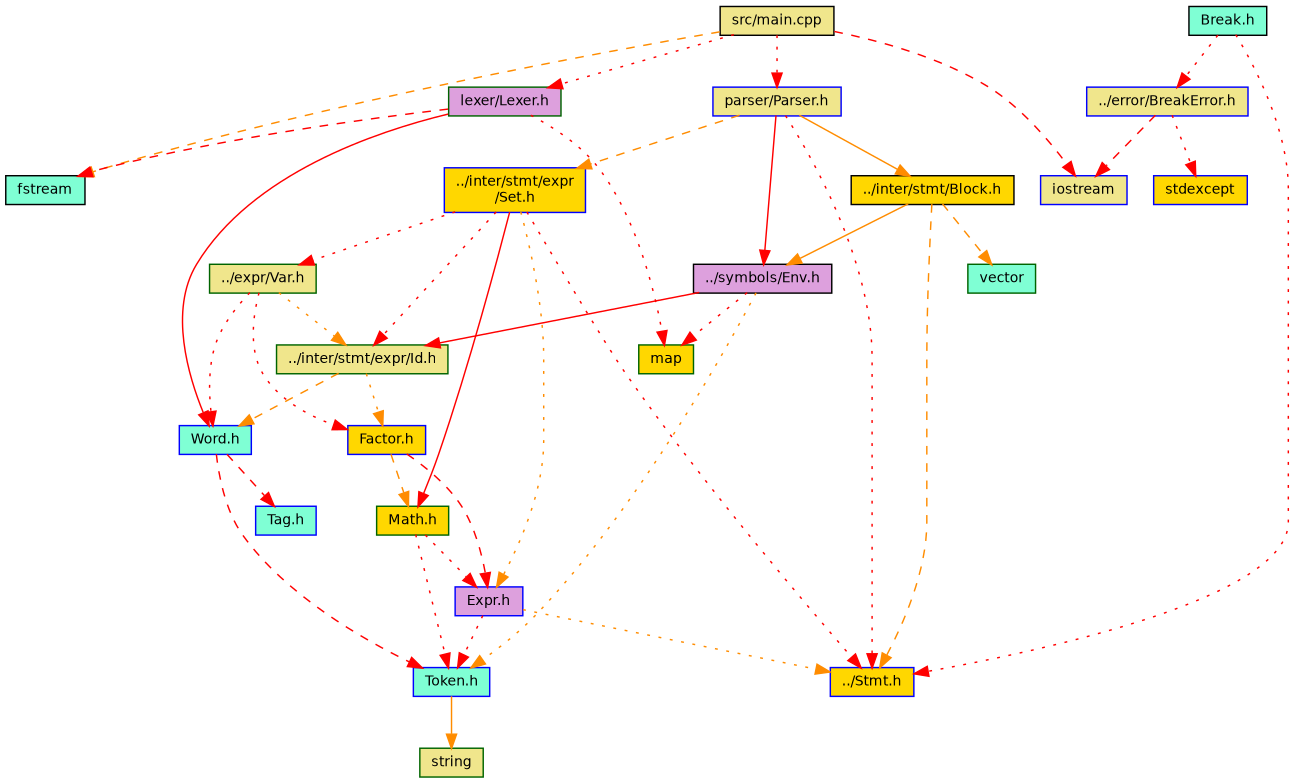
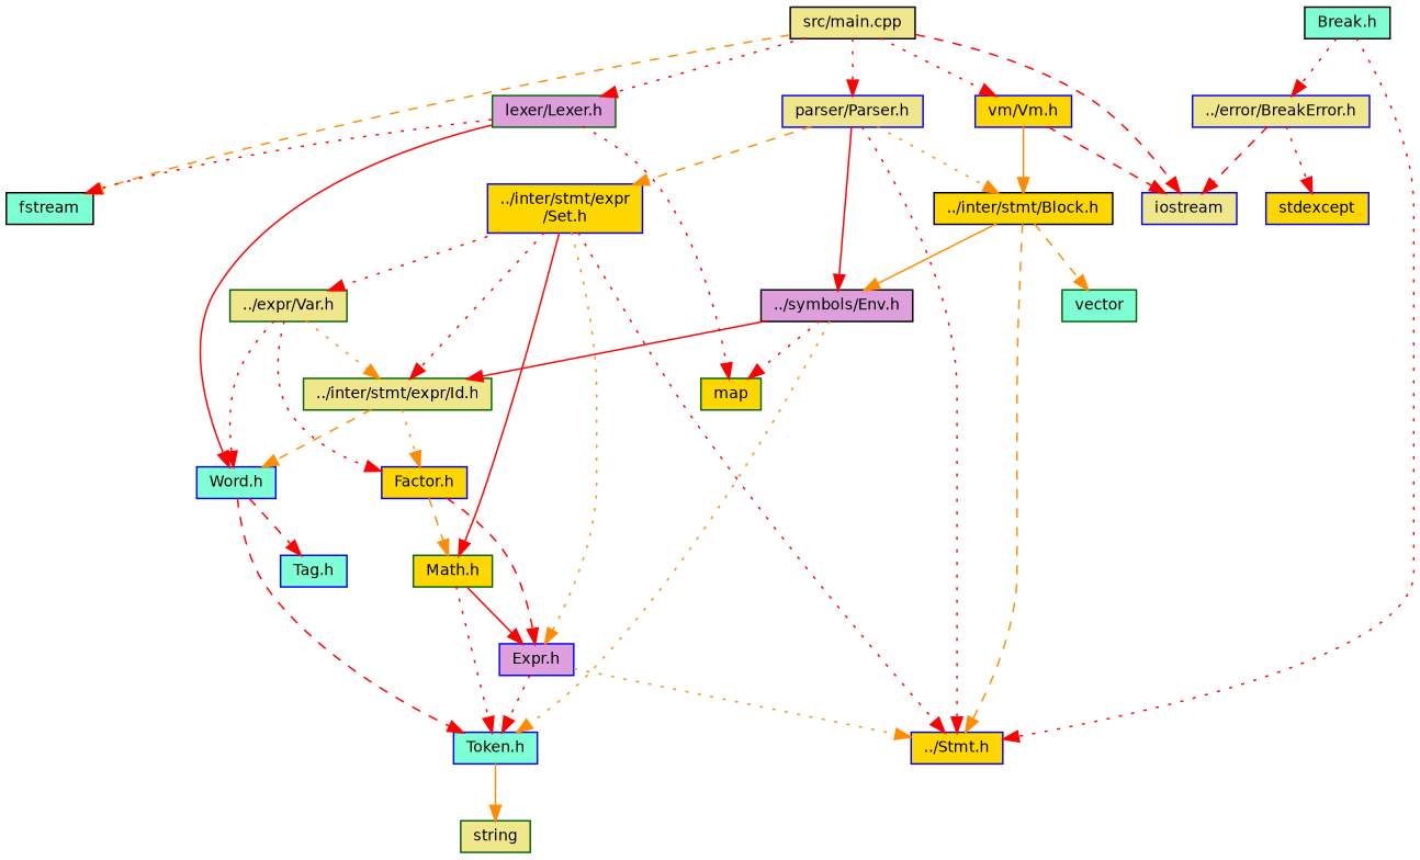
  digraph {
    node [color=blue fillcolor=gold fontname=Helvetica fontsize=10 shape=record style=filled]
    edge [color=red fontname=Helvetica fontsize=10 labelfontname=Helvetica labelfontsize=10 style=dotted]
    n1 [color=black fillcolor=khaki fontcolor=black height=0.2 label="src/main.cpp" width=0.4]
    n2 [fillcolor=khaki height=0.2 label=iostream width=0.4]
    n3 [color=darkgreen fillcolor=plum height=0.2 label="lexer/Lexer.h" width=0.4]
    n4 [fillcolor=khaki height=0.2 label="parser/Parser.h" width=0.4]
+   n5 [height=0.2 label="vm/Vm.h" width=0.4]
    n6 [color=black fillcolor=aquamarine height=0.2 label=fstream width=0.4]
    n7 [fillcolor=aquamarine height=0.2 label="Word.h" width=0.4]
    n8 [color=darkgreen height=0.2 label=map width=0.4]
    n9 [color=black fillcolor=plum height=0.2 label="../symbols/Env.h" width=0.4]
    n10 [height=0.2 label="../Stmt.h" width=0.4]
    n11 [color=black height=0.2 label="../inter/stmt/Block.h" width=0.4]
    n12 [height=0.2 label="../inter/stmt/expr\l/Set.h" width=0.4]
    n13 [fillcolor=aquamarine height=0.2 label="Token.h" width=0.4]
    n14 [fillcolor=aquamarine height=0.2 label="Tag.h" width=0.4]
    n15 [color=darkgreen fillcolor=khaki height=0.2 label=string width=0.4]
    n16 [color=darkgreen fillcolor=khaki height=0.2 label="../inter/stmt/expr/Id.h" width=0.4]
    n17 [color=darkgreen fillcolor=aquamarine height=0.2 label=vector width=0.4]
    n18 [fillcolor=plum height=0.2 label="Expr.h" width=0.4]
    n19 [color=darkgreen height=0.2 label="Math.h" width=0.4]
    n20 [color=darkgreen fillcolor=khaki height=0.2 label="../expr/Var.h" width=0.4]
    n21 [height=0.2 label="Factor.h" width=0.4]
    n22 [color=black fillcolor=aquamarine height=0.2 label="Break.h" width=0.4]
    n23 [fillcolor=khaki height=0.2 label="../error/BreakError.h" width=0.4]
    n24 [height=0.2 label=stdexcept width=0.4]
    n1 -> n2 [style=dashed]
    n1 -> n3
    n1 -> n4
+   n1 -> n5
    n1 -> n6 [color=darkorange style=dashed]
-   n3 -> n6 [style=dashed]
+   n3 -> n6
    n3 -> n7 [style=solid]
    n3 -> n8
    n4 -> n9 [style=solid]
    n4 -> n10
-   n4 -> n11 [color=darkorange style=solid]
+   n4 -> n11 [color=darkorange]
    n4 -> n12 [color=darkorange style=dashed]
+   n5 -> n2 [style=dashed]
+   n5 -> n11 [color=darkorange style=solid]
    n7 -> n13 [style=dashed]
    n7 -> n14 [style=dashed]
    n9 -> n8
    n9 -> n13 [color=darkorange]
    n9 -> n16 [style=solid]
    n11 -> n9 [color=darkorange style=solid]
    n11 -> n10 [color=darkorange style=dashed]
    n11 -> n17 [color=darkorange style=dashed]
    n12 -> n10
    n12 -> n16
    n12 -> n18 [color=darkorange]
    n12 -> n19 [style=solid]
    n12 -> n20
    n13 -> n15 [color=darkorange style=solid]
    n16 -> n7 [color=darkorange style=dashed]
    n16 -> n21 [color=darkorange]
    n18 -> n10 [color=darkorange]
    n18 -> n13
    n19 -> n13
-   n19 -> n18
+   n19 -> n18 [style=solid]
    n20 -> n7
    n20 -> n16 [color=darkorange]
    n20 -> n21
    n21 -> n18 [style=dashed]
    n21 -> n19 [color=darkorange style=dashed]
    n22 -> n10
    n22 -> n23
    n23 -> n2 [style=dashed]
    n23 -> n24
  }
